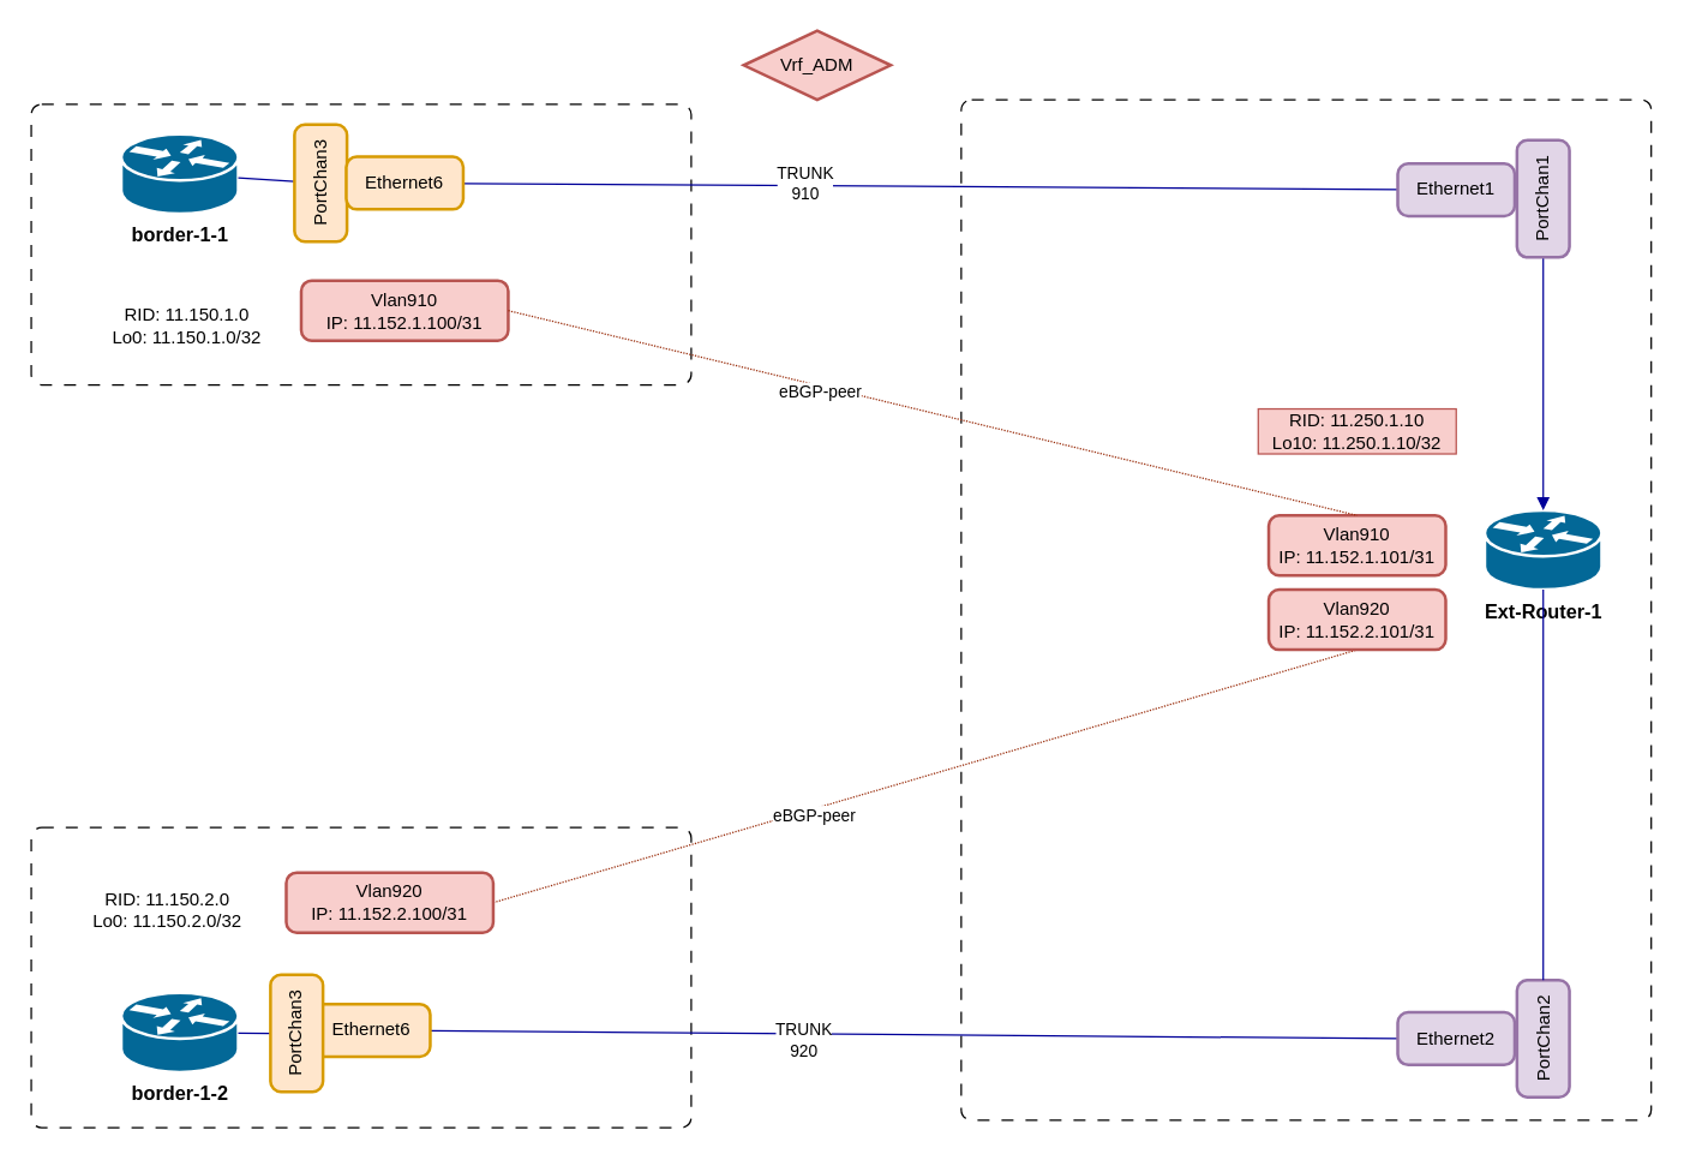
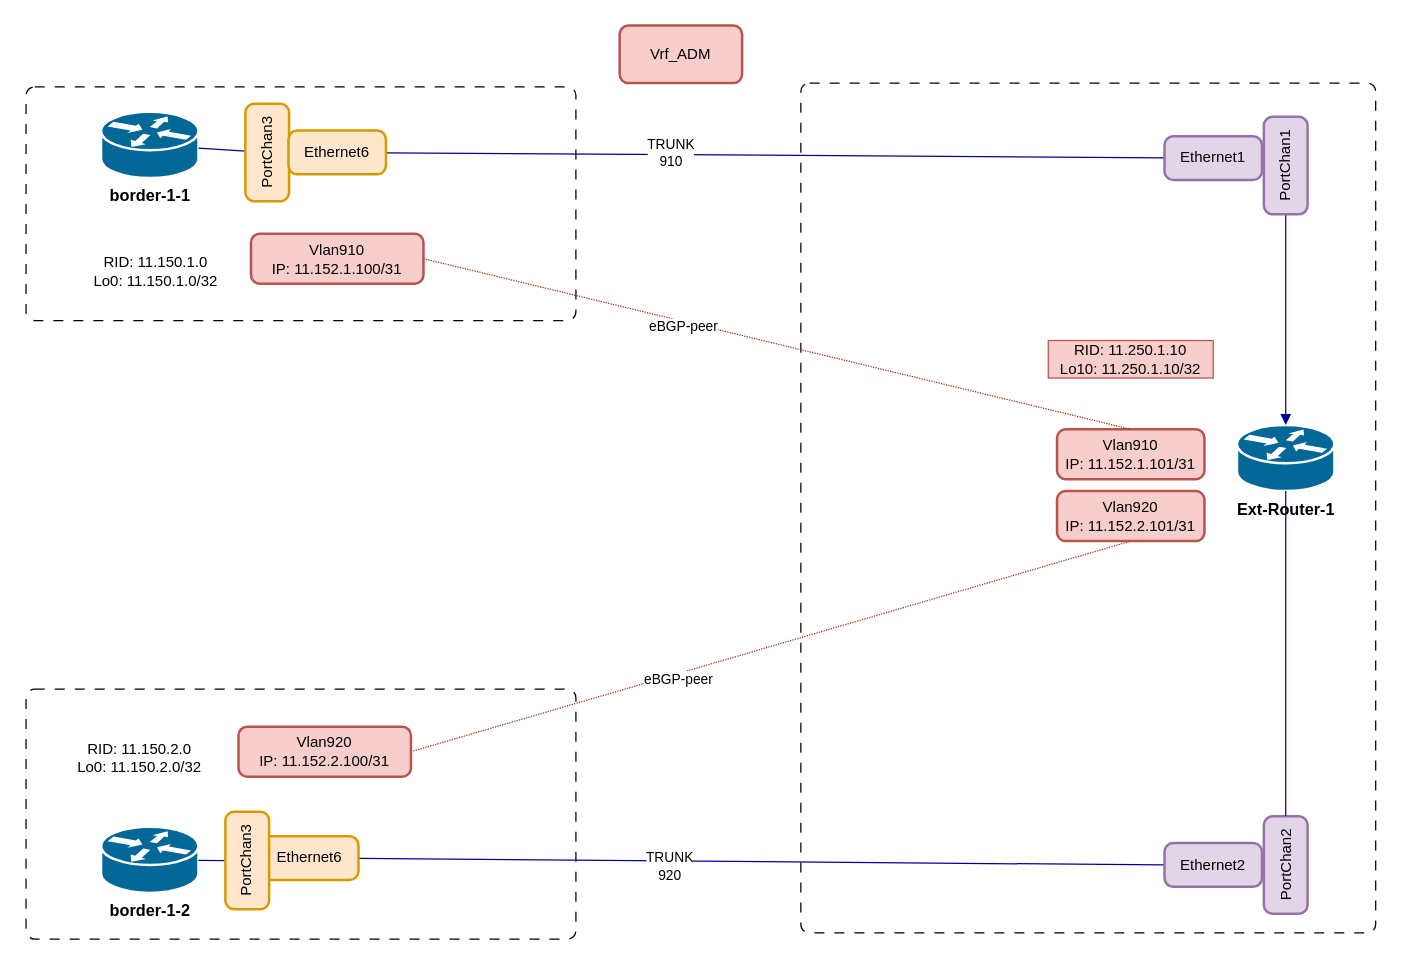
  <mxCell id="0" />
  <mxCell id="1" parent="0" />
  <mxCell id="2" value="" style="rounded=1;whiteSpace=wrap;html=1;absoluteArcSize=1;arcSize=14;strokeWidth=1;fillColor=none;dashed=1;dashPattern=8 8;" vertex="1" parent="1"><mxGeometry x="640" y="66" width="460" height="680" as="geometry" /></mxCell>
  <mxCell id="3" value="" style="rounded=1;whiteSpace=wrap;html=1;absoluteArcSize=1;arcSize=14;strokeWidth=1;fillColor=none;dashed=1;dashPattern=8 8;" vertex="1" parent="1"><mxGeometry x="20" y="551" width="440" height="200" as="geometry" /></mxCell>
  <mxCell id="4" value="" style="rounded=1;whiteSpace=wrap;html=1;absoluteArcSize=1;arcSize=14;strokeWidth=1;fillColor=none;dashed=1;dashPattern=8 8;" vertex="1" parent="1"><mxGeometry x="20" y="69" width="440" height="187" as="geometry" /></mxCell>
  <mxCell id="5" value="border-1-1" style="shape=mxgraph.cisco.routers.router;sketch=0;html=1;pointerEvents=1;dashed=0;fillColor=#036897;strokeColor=#ffffff;strokeWidth=2;verticalLabelPosition=bottom;verticalAlign=top;align=center;outlineConnect=0;fontStyle=1;fontSize=13;" vertex="1" parent="1"><mxGeometry x="80" y="89" width="78" height="53" as="geometry" /></mxCell>
  <mxCell id="6" value="border-1-2" style="shape=mxgraph.cisco.routers.router;sketch=0;html=1;pointerEvents=1;dashed=0;fillColor=#036897;strokeColor=#ffffff;strokeWidth=2;verticalLabelPosition=bottom;verticalAlign=top;align=center;outlineConnect=0;fontStyle=1;fontSize=13;" vertex="1" parent="1"><mxGeometry x="80" y="661" width="78" height="53" as="geometry" /></mxCell>
  <mxCell id="7" value="Ext-Router-1" style="shape=mxgraph.cisco.routers.router;sketch=0;html=1;pointerEvents=1;dashed=0;fillColor=#036897;strokeColor=#ffffff;strokeWidth=2;verticalLabelPosition=bottom;verticalAlign=top;align=center;outlineConnect=0;fontStyle=1;fontSize=13;" vertex="1" parent="1"><mxGeometry x="989" y="339.5" width="78" height="53" as="geometry" /></mxCell>
  <mxCell id="8" value="" style="endArrow=block;html=1;rounded=0;fontSize=8;strokeColor=#000099;exitX=0;exitY=0.5;exitDx=0;exitDy=0;" edge="1" parent="1" source="24" target="7"><mxGeometry width="50" height="50" relative="1" as="geometry"><mxPoint x="-158" y="1064" as="sourcePoint" /><mxPoint x="-329" y="867" as="targetPoint" /></mxGeometry></mxCell>
  <mxCell id="9" value="" style="endArrow=none;html=1;rounded=0;entryX=0;entryY=0.5;entryDx=0;entryDy=0;fontSize=8;strokeColor=#000099;" edge="1" parent="1" source="14" target="26"><mxGeometry width="50" height="50" relative="1" as="geometry"><mxPoint x="547" y="284" as="sourcePoint" /><mxPoint x="538" y="129" as="targetPoint" /></mxGeometry></mxCell>
  <mxCell id="10" value="TRUNK&lt;br&gt;920" style="edgeLabel;html=1;align=center;verticalAlign=middle;resizable=0;points=[];" vertex="1" connectable="0" parent="9"><mxGeometry x="0.003" y="-2" relative="1" as="geometry"><mxPoint x="-74" y="1" as="offset" /></mxGeometry></mxCell>
  <mxCell id="11" value="" style="endArrow=none;html=1;rounded=0;fontSize=8;strokeColor=#000099;" edge="1" parent="1" source="33" target="25"><mxGeometry width="50" height="50" relative="1" as="geometry"><mxPoint x="468" y="160" as="sourcePoint" /><mxPoint x="960" y="160" as="targetPoint" /></mxGeometry></mxCell>
  <mxCell id="12" value="TRUNK&lt;br style=&quot;border-color: var(--border-color);&quot;&gt;910" style="edgeLabel;html=1;align=center;verticalAlign=middle;resizable=0;points=[];" vertex="1" connectable="0" parent="11"><mxGeometry x="-0.018" y="1" relative="1" as="geometry"><mxPoint x="-79" y="-1" as="offset" /></mxGeometry></mxCell>
  <mxCell id="13" value="" style="endArrow=none;html=1;rounded=0;entryX=0;entryY=0.5;entryDx=0;entryDy=0;fontSize=8;strokeColor=#000099;" edge="1" parent="1" source="16" target="14"><mxGeometry width="50" height="50" relative="1" as="geometry"><mxPoint x="162" y="658.75" as="sourcePoint" /><mxPoint x="520" y="370.75" as="targetPoint" /></mxGeometry></mxCell>
  <mxCell id="14" value="Ethernet6" style="rounded=1;whiteSpace=wrap;html=1;absoluteArcSize=1;arcSize=14;strokeWidth=2;fillColor=#ffe6cc;strokeColor=#d79b00;" vertex="1" parent="1"><mxGeometry x="208" y="668.63" width="78" height="35" as="geometry" /></mxCell>
  <mxCell id="15" value="" style="endArrow=none;html=1;rounded=0;entryX=0.5;entryY=0;entryDx=0;entryDy=0;fontSize=8;strokeColor=#000099;" edge="1" parent="1" source="6" target="16"><mxGeometry width="50" height="50" relative="1" as="geometry"><mxPoint x="146" y="661" as="sourcePoint" /><mxPoint x="210" y="598" as="targetPoint" /></mxGeometry></mxCell>
  <mxCell id="16" value="PortChan3" style="rounded=1;whiteSpace=wrap;html=1;absoluteArcSize=1;arcSize=14;strokeWidth=2;rotation=-90;fillColor=#ffe6cc;strokeColor=#d79b00;" vertex="1" parent="1"><mxGeometry x="158" y="670.63" width="78" height="35" as="geometry" /></mxCell>
  <mxCell id="17" value="Vlan910&lt;br&gt;IP: 11.152.1.101/31" style="rounded=1;whiteSpace=wrap;html=1;absoluteArcSize=1;arcSize=14;strokeWidth=2;fillColor=#f8cecc;strokeColor=#b85450;" vertex="1" parent="1"><mxGeometry x="845" y="343" width="118" height="40" as="geometry" /></mxCell>
  <mxCell id="18" value="Vlan910&lt;br&gt;IP: 11.152.1.100/31" style="rounded=1;whiteSpace=wrap;html=1;absoluteArcSize=1;arcSize=14;strokeWidth=2;fillColor=#f8cecc;strokeColor=#b85450;" vertex="1" parent="1"><mxGeometry x="200" y="186.5" width="138" height="40" as="geometry" /></mxCell>
- <mxCell id="19" value="Vrf_ADM" style="rhombus;whiteSpace=wrap;html=1;absoluteArcSize=1;arcSize=14;strokeWidth=2;fillColor=#f8cecc;strokeColor=#b85450;" vertex="1" parent="1"><mxGeometry x="495" y="20" width="98" height="46" as="geometry" /></mxCell>
+ <mxCell id="19" value="Vrf_ADM" style="rounded=1;whiteSpace=wrap;html=1;absoluteArcSize=1;arcSize=14;strokeWidth=2;fillColor=#f8cecc;strokeColor=#b85450;" vertex="1" parent="1"><mxGeometry x="495" y="20" width="98" height="46" as="geometry" /></mxCell>
  <mxCell id="20" value="" style="endArrow=none;html=1;rounded=0;entryX=0.5;entryY=1;entryDx=0;entryDy=0;fontSize=8;strokeColor=#992D0C;exitX=1;exitY=0.5;exitDx=0;exitDy=0;dashed=1;dashPattern=1 1;" edge="1" parent="1" source="28" target="27"><mxGeometry width="50" height="50" relative="1" as="geometry"><mxPoint x="328" y="666.13" as="sourcePoint" /><mxPoint x="455" y="225" as="targetPoint" /></mxGeometry></mxCell>
  <mxCell id="21" value="eBGP-peer" style="edgeLabel;html=1;align=center;verticalAlign=middle;resizable=0;points=[];" vertex="1" connectable="0" parent="20"><mxGeometry x="-0.264" y="-4" relative="1" as="geometry"><mxPoint as="offset" /></mxGeometry></mxCell>
  <mxCell id="22" value="" style="endArrow=none;html=1;rounded=0;fontSize=8;strokeColor=#992D0C;exitX=1;exitY=0.5;exitDx=0;exitDy=0;entryX=0.5;entryY=0;entryDx=0;entryDy=0;dashed=1;dashPattern=1 1;" edge="1" parent="1" source="18" target="17"><mxGeometry width="50" height="50" relative="1" as="geometry"><mxPoint x="338" y="676" as="sourcePoint" /><mxPoint x="1050" y="276" as="targetPoint" /></mxGeometry></mxCell>
  <mxCell id="23" value="eBGP-peer" style="edgeLabel;html=1;align=center;verticalAlign=middle;resizable=0;points=[];" vertex="1" connectable="0" parent="22"><mxGeometry x="-0.264" y="-4" relative="1" as="geometry"><mxPoint as="offset" /></mxGeometry></mxCell>
  <mxCell id="24" value="PortChan1" style="rounded=1;whiteSpace=wrap;html=1;absoluteArcSize=1;arcSize=14;strokeWidth=2;rotation=-90;fillColor=#e1d5e7;strokeColor=#9673a6;" vertex="1" parent="1"><mxGeometry x="989" y="114.5" width="78" height="35" as="geometry" /></mxCell>
  <mxCell id="25" value="Ethernet1" style="rounded=1;whiteSpace=wrap;html=1;absoluteArcSize=1;arcSize=14;strokeWidth=2;fillColor=#e1d5e7;strokeColor=#9673a6;" vertex="1" parent="1"><mxGeometry x="931" y="108.5" width="78" height="35" as="geometry" /></mxCell>
  <mxCell id="26" value="Ethernet2" style="rounded=1;whiteSpace=wrap;html=1;absoluteArcSize=1;arcSize=14;strokeWidth=2;fillColor=#e1d5e7;strokeColor=#9673a6;" vertex="1" parent="1"><mxGeometry x="931" y="674.13" width="78" height="35" as="geometry" /></mxCell>
  <mxCell id="27" value="Vlan920&lt;br&gt;IP: 11.152.2.101/31" style="rounded=1;whiteSpace=wrap;html=1;absoluteArcSize=1;arcSize=14;strokeWidth=2;fillColor=#f8cecc;strokeColor=#b85450;" vertex="1" parent="1"><mxGeometry x="845" y="392.5" width="118" height="40" as="geometry" /></mxCell>
  <mxCell id="28" value="Vlan920&lt;br&gt;IP: 11.152.2.100/31" style="rounded=1;whiteSpace=wrap;html=1;absoluteArcSize=1;arcSize=14;strokeWidth=2;fillColor=#f8cecc;strokeColor=#b85450;" vertex="1" parent="1"><mxGeometry x="190" y="581" width="138" height="40" as="geometry" /></mxCell>
  <mxCell id="29" value="PortChan2" style="rounded=1;whiteSpace=wrap;html=1;absoluteArcSize=1;arcSize=14;strokeWidth=2;rotation=-90;fillColor=#e1d5e7;strokeColor=#9673a6;" vertex="1" parent="1"><mxGeometry x="989" y="674.13" width="78" height="35" as="geometry" /></mxCell>
  <mxCell id="30" value="" style="endArrow=none;html=1;rounded=0;fontSize=8;strokeColor=#000099;" edge="1" parent="1" source="5" target="31"><mxGeometry width="50" height="50" relative="1" as="geometry"><mxPoint x="158" y="115.5" as="sourcePoint" /><mxPoint x="824" y="121.5" as="targetPoint" /></mxGeometry></mxCell>
  <mxCell id="31" value="PortChan3" style="rounded=1;whiteSpace=wrap;html=1;absoluteArcSize=1;arcSize=14;strokeWidth=2;rotation=-90;fillColor=#ffe6cc;strokeColor=#d79b00;" vertex="1" parent="1"><mxGeometry x="174" y="104" width="78" height="35" as="geometry" /></mxCell>
  <mxCell id="32" value="" style="endArrow=none;html=1;rounded=0;fontSize=8;strokeColor=#000099;" edge="1" parent="1" source="31" target="33"><mxGeometry width="50" height="50" relative="1" as="geometry"><mxPoint x="231" y="121.5" as="sourcePoint" /><mxPoint x="824" y="121.5" as="targetPoint" /></mxGeometry></mxCell>
  <mxCell id="33" value="Ethernet6" style="rounded=1;whiteSpace=wrap;html=1;absoluteArcSize=1;arcSize=14;strokeWidth=2;fillColor=#ffe6cc;strokeColor=#d79b00;" vertex="1" parent="1"><mxGeometry x="230" y="104" width="78" height="35" as="geometry" /></mxCell>
  <mxCell id="34" value="" style="endArrow=none;html=1;rounded=0;fontSize=8;strokeColor=#000099;exitX=0.5;exitY=1;exitDx=0;exitDy=0;entryX=1;entryY=0.5;entryDx=0;entryDy=0;exitPerimeter=0;" edge="1" parent="1" source="7" target="29"><mxGeometry width="50" height="50" relative="1" as="geometry"><mxPoint x="1038" y="150" as="sourcePoint" /><mxPoint x="1038" y="524" as="targetPoint" /></mxGeometry></mxCell>
  <mxCell id="35" value="RID: 11.250.1.10&lt;br&gt;Lo10: 11.250.1.10/32" style="text;strokeColor=#b85450;align=center;fillColor=#f8cecc;html=1;verticalAlign=middle;whiteSpace=wrap;rounded=0;" vertex="1" parent="1"><mxGeometry x="838" y="272" width="132" height="30" as="geometry" /></mxCell>
  <mxCell id="36" value="RID: 11.150.1.0&lt;br&gt;Lo0: 11.150.1.0/32" style="text;align=center;html=1;verticalAlign=middle;whiteSpace=wrap;rounded=0;" vertex="1" parent="1"><mxGeometry x="58" y="201.5" width="132" height="30" as="geometry" /></mxCell>
  <mxCell id="37" value="RID: 11.150.2.0&lt;br&gt;Lo0: 11.150.2.0/32" style="text;align=center;html=1;verticalAlign=middle;whiteSpace=wrap;rounded=0;" vertex="1" parent="1"><mxGeometry x="45" y="591" width="132" height="30" as="geometry" /></mxCell>
